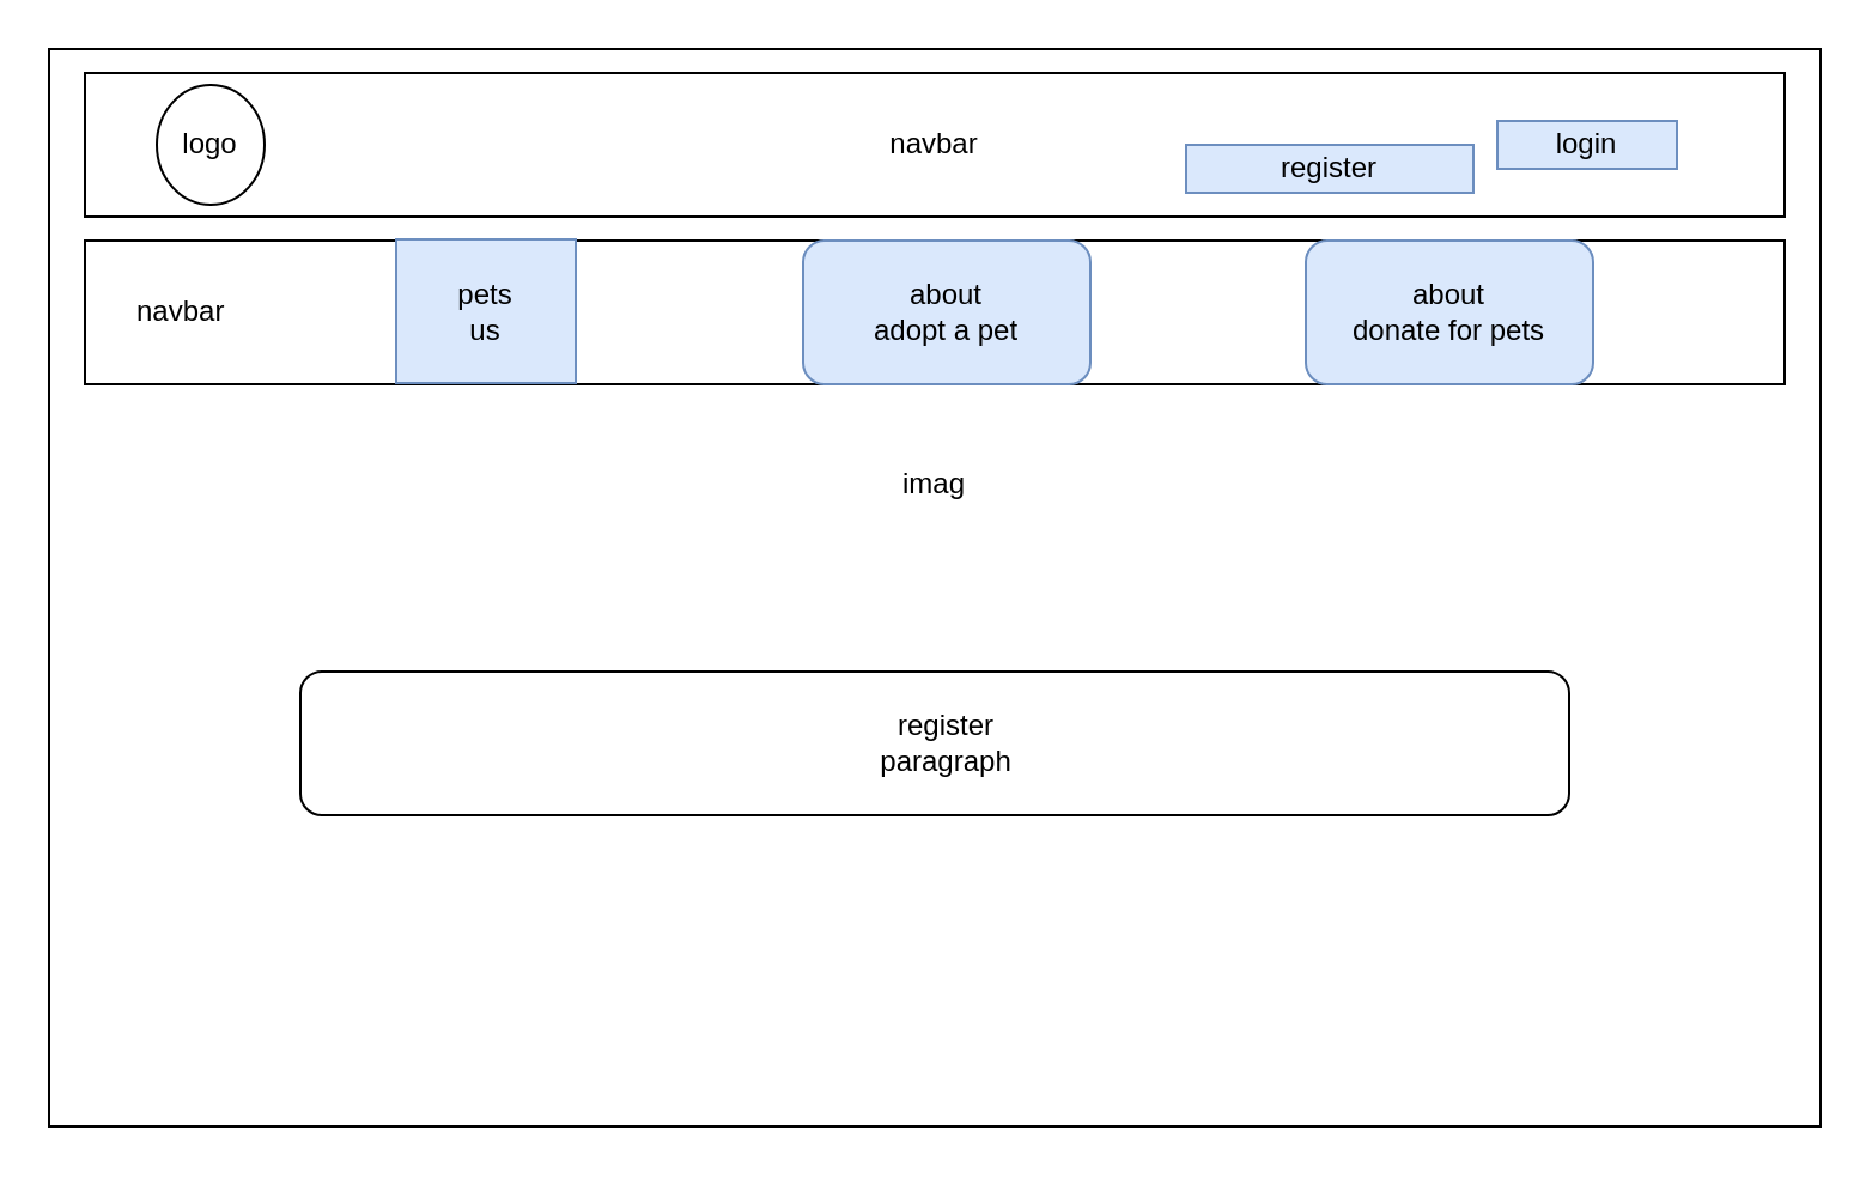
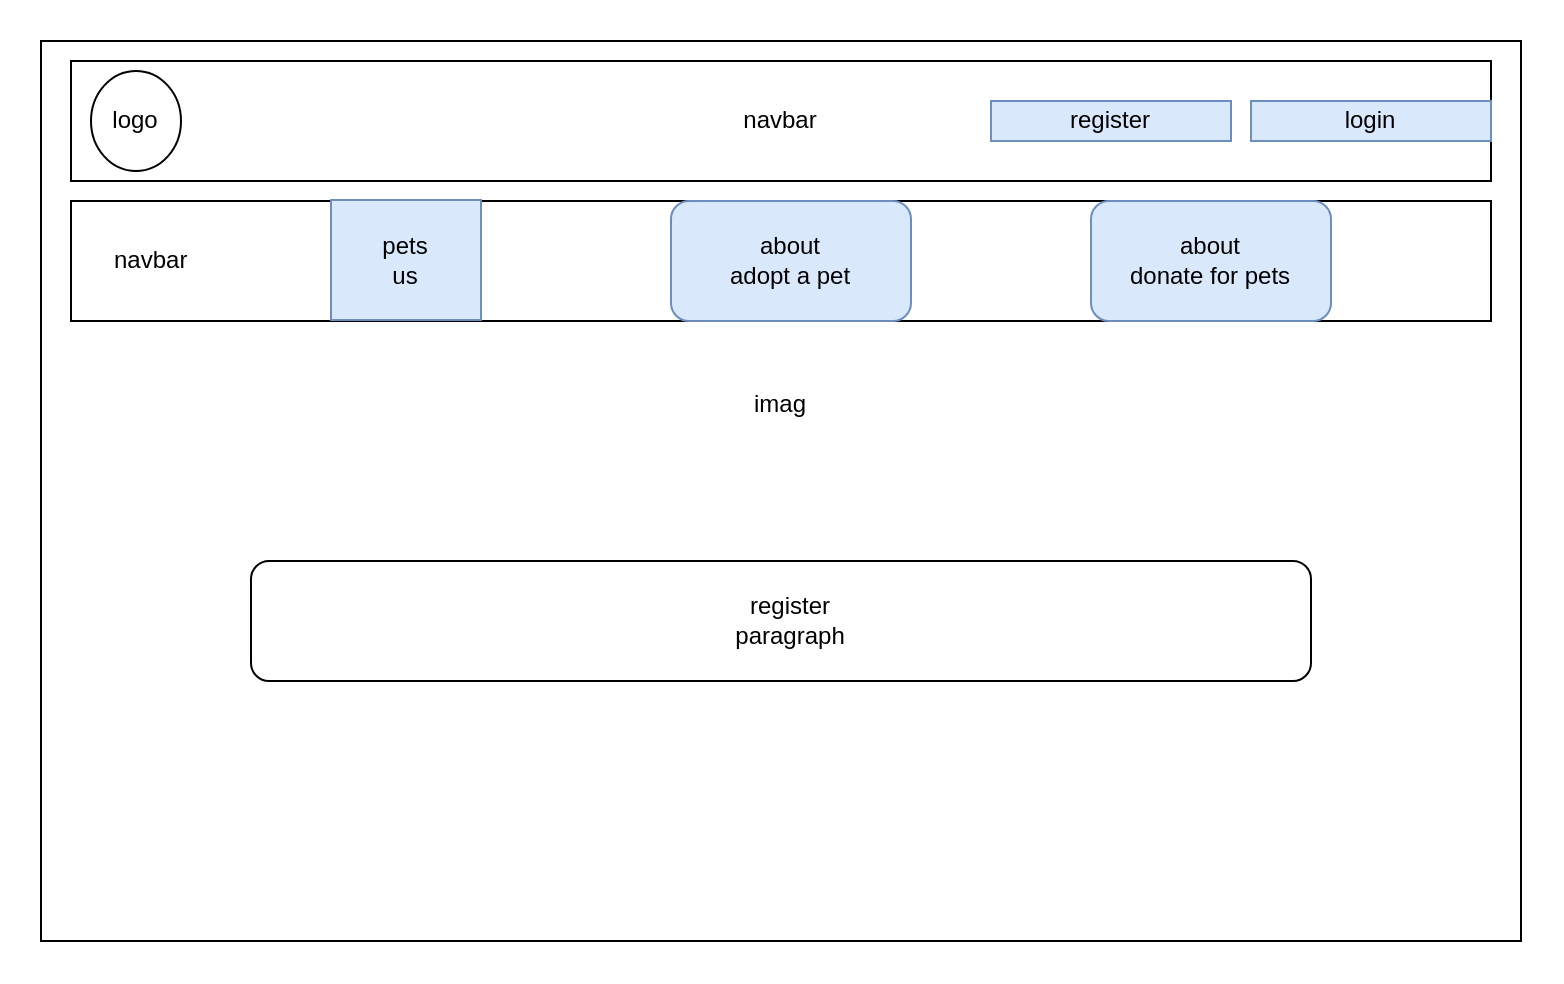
  <mxCell id="0" />
  <mxCell id="1" parent="0" />
  <mxCell id="2" value="imag&lt;br&gt;&lt;br&gt;&lt;br&gt;&lt;br&gt;&lt;br&gt;&lt;br&gt;&lt;br&gt;" style="rounded=0;whiteSpace=wrap;html=1;" vertex="1" parent="1"><mxGeometry x="20" y="20" width="740" height="450" as="geometry" /></mxCell>
  <mxCell id="3" value="navbar" style="rounded=0;whiteSpace=wrap;html=1;" vertex="1" parent="1"><mxGeometry x="35" y="30" width="710" height="60" as="geometry" /></mxCell>
- <mxCell id="4" value="logo" style="ellipse;whiteSpace=wrap;html=1;" vertex="1" parent="1"><mxGeometry x="65" y="35" width="45" height="50" as="geometry" /></mxCell>
- <mxCell id="5" value="register" style="rounded=0;whiteSpace=wrap;html=1;fillColor=#dae8fc;strokeColor=#6c8ebf;" vertex="1" parent="1"><mxGeometry x="495" y="60" width="120" height="20" as="geometry" /></mxCell>
- <mxCell id="6" value="login" style="rounded=0;whiteSpace=wrap;html=1;fillColor=#dae8fc;strokeColor=#6c8ebf;" vertex="1" parent="1"><mxGeometry x="625" y="50" width="75" height="20" as="geometry" /></mxCell>
+ <mxCell id="4" value="logo" style="ellipse;whiteSpace=wrap;html=1;" vertex="1" parent="1"><mxGeometry x="45" y="35" width="45" height="50" as="geometry" /></mxCell>
+ <mxCell id="5" value="register" style="rounded=0;whiteSpace=wrap;html=1;fillColor=#dae8fc;strokeColor=#6c8ebf;" vertex="1" parent="1"><mxGeometry x="495" y="50" width="120" height="20" as="geometry" /></mxCell>
+ <mxCell id="6" value="login" style="rounded=0;whiteSpace=wrap;html=1;fillColor=#dae8fc;strokeColor=#6c8ebf;" vertex="1" parent="1"><mxGeometry x="625" y="50" width="120" height="20" as="geometry" /></mxCell>
  <mxCell id="7" value="&amp;nbsp; &amp;nbsp; &amp;nbsp; navbar" style="rounded=0;whiteSpace=wrap;html=1;align=left;" vertex="1" parent="1"><mxGeometry x="35" y="100" width="710" height="60" as="geometry" /></mxCell>
  <mxCell id="8" value="pets&lt;br&gt;us" style="rounded=0;whiteSpace=wrap;html=1;fillColor=#dae8fc;strokeColor=#6c8ebf;" vertex="1" parent="1"><mxGeometry x="165" y="99.5" width="75" height="60" as="geometry" /></mxCell>
  <mxCell id="9" value="about&lt;br&gt;adopt a pet" style="rounded=1;whiteSpace=wrap;html=1;fillColor=#dae8fc;strokeColor=#6c8ebf;" vertex="1" parent="1"><mxGeometry x="335" y="100" width="120" height="60" as="geometry" /></mxCell>
  <mxCell id="10" value="about&lt;br&gt;donate for pets" style="rounded=1;whiteSpace=wrap;html=1;fillColor=#dae8fc;strokeColor=#6c8ebf;" vertex="1" parent="1"><mxGeometry x="545" y="100" width="120" height="60" as="geometry" /></mxCell>
  <mxCell id="11" value="&lt;span style=&quot;color: rgba(0 , 0 , 0 , 0) ; font-family: monospace ; font-size: 0px&quot;&gt;xx&lt;/span&gt;" style="rounded=1;whiteSpace=wrap;html=1;" vertex="1" parent="1"><mxGeometry x="125" y="280" width="530" height="60" as="geometry" /></mxCell>
  <mxCell id="12" value="register paragraph" style="text;html=1;strokeColor=none;fillColor=none;align=center;verticalAlign=middle;whiteSpace=wrap;rounded=0;" vertex="1" parent="1"><mxGeometry x="375" y="300" width="40" height="20" as="geometry" /></mxCell>
